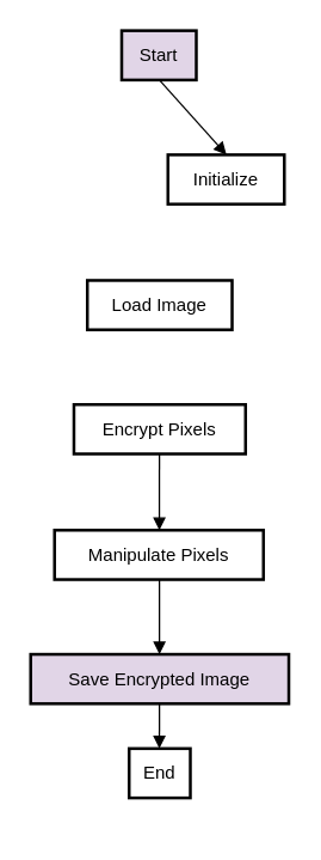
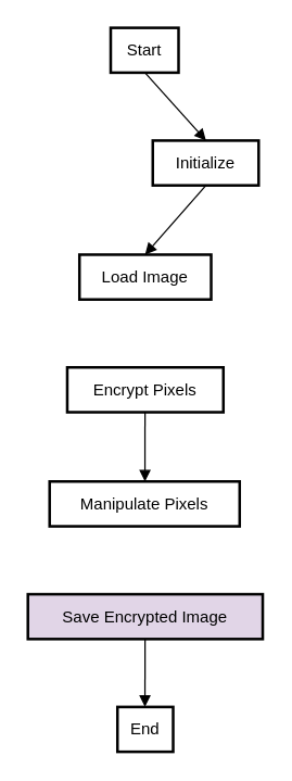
  <mxCell id="0" />
  <mxCell id="1" parent="0" />
- <mxCell id="2" value="Start" style="whiteSpace=wrap;strokeWidth=2;fillColor=#e1d5e7;" parent="1" vertex="1"><mxGeometry x="81" width="50" height="33" as="geometry" y="20" /></mxCell>
+ <mxCell id="2" value="Start" style="whiteSpace=wrap;strokeWidth=2;" parent="1" vertex="1"><mxGeometry x="81" width="50" height="33" as="geometry" y="20" /></mxCell>
  <mxCell id="3" value="Initialize" style="whiteSpace=wrap;strokeWidth=2;" parent="1" vertex="1"><mxGeometry x="112" y="103" width="78" height="33" as="geometry" /></mxCell>
  <mxCell id="4" value="Load Image" style="whiteSpace=wrap;strokeWidth=2;" parent="1" vertex="1"><mxGeometry x="58" y="187" width="97" height="33" as="geometry" /></mxCell>
  <mxCell id="5" value="Encrypt Pixels" style="whiteSpace=wrap;strokeWidth=2;" parent="1" vertex="1"><mxGeometry x="49" y="270" width="115" height="33" as="geometry" /></mxCell>
  <mxCell id="6" value="Manipulate Pixels" style="whiteSpace=wrap;strokeWidth=2;" parent="1" vertex="1"><mxGeometry x="36" y="354" width="140" height="33" as="geometry" /></mxCell>
  <mxCell id="7" value="Save Encrypted Image" style="whiteSpace=wrap;strokeWidth=2;fillColor=#e1d5e7;" parent="1" vertex="1"><mxGeometry y="437" width="173" height="33" as="geometry" x="20" /></mxCell>
- <mxCell id="8" value="End" style="whiteSpace=wrap;strokeWidth=2;" parent="1" vertex="1"><mxGeometry x="86" y="500" width="41" height="33" as="geometry" /></mxCell>
+ <mxCell id="8" value="End" style="whiteSpace=wrap;strokeWidth=2;" parent="1" vertex="1"><mxGeometry x="86" y="520" width="41" height="33" as="geometry" /></mxCell>
  <mxCell id="9" value="" style="curved=1;startArrow=none;endArrow=block;exitX=0.505;exitY=1.012;entryX=0.503;entryY=0.012;" parent="1" source="2" target="3" edge="1"><mxGeometry relative="1" as="geometry"><Array as="points" /></mxGeometry></mxCell>
+ <mxCell id="10" value="" style="curved=1;startArrow=none;endArrow=block;exitX=0.503;exitY=1.024;entryX=0.498;entryY=-0.006;" parent="1" source="3" target="4" edge="1"><mxGeometry relative="1" as="geometry"><Array as="points" /></mxGeometry></mxCell>
  <mxCell id="11" value="" style="curved=1;startArrow=none;endArrow=block;exitX=0.498;exitY=1.018;entryX=0.502;entryY=-0.012;" parent="1" source="5" target="6" edge="1"><mxGeometry relative="1" as="geometry"><Array as="points" /></mxGeometry></mxCell>
- <mxCell id="12" value="" style="curved=1;startArrow=none;endArrow=block;exitX=0.502;exitY=1.0;entryX=0.499;entryY=2.312e-7;" parent="1" source="6" target="7" edge="1"><mxGeometry relative="1" as="geometry"><Array as="points" /></mxGeometry></mxCell>
  <mxCell id="13" value="" style="curved=1;startArrow=none;endArrow=block;exitX=0.499;exitY=1.012;entryX=0.494;entryY=0.012;" parent="1" source="7" target="8" edge="1"><mxGeometry relative="1" as="geometry"><Array as="points" /></mxGeometry></mxCell>
